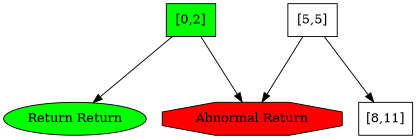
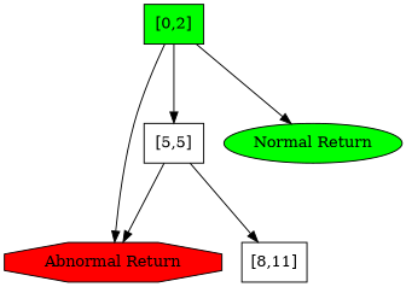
  digraph {
    dir=forward
    ranksep=1.0
    node [labelloc=l shape=box style=filled]
    edge [dir=forward]
    n1 [fillcolor=green label="[0,2]"]
    n2 [fillcolor=red label="Abnormal Return" shape=octagon]
    n3 [label="[5,5]" style=""]
-   n4 [fillcolor=green label="Return Return" shape=""]
+   n4 [fillcolor=green label="Normal Return" shape=""]
    n5 [label="[8,11]" style=""]
    n1 -> n2
+   n1 -> n3
    n1 -> n4
    n3 -> n2
    n3 -> n5
  }
